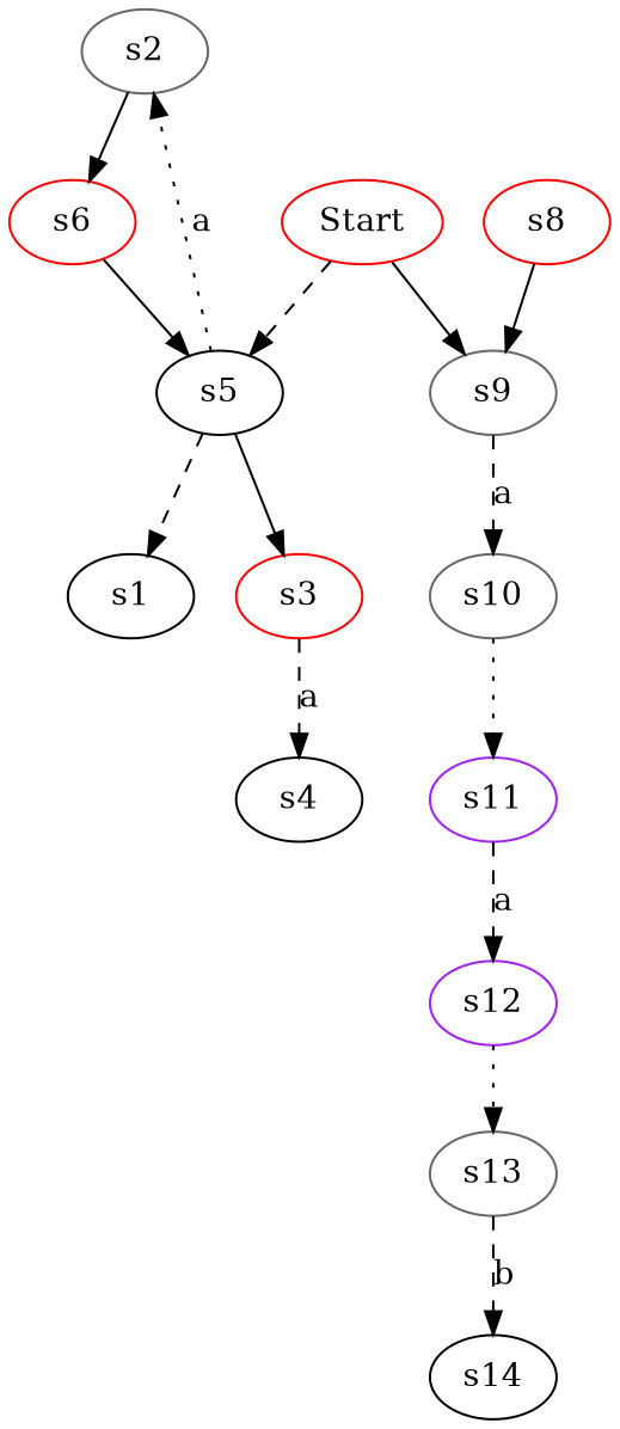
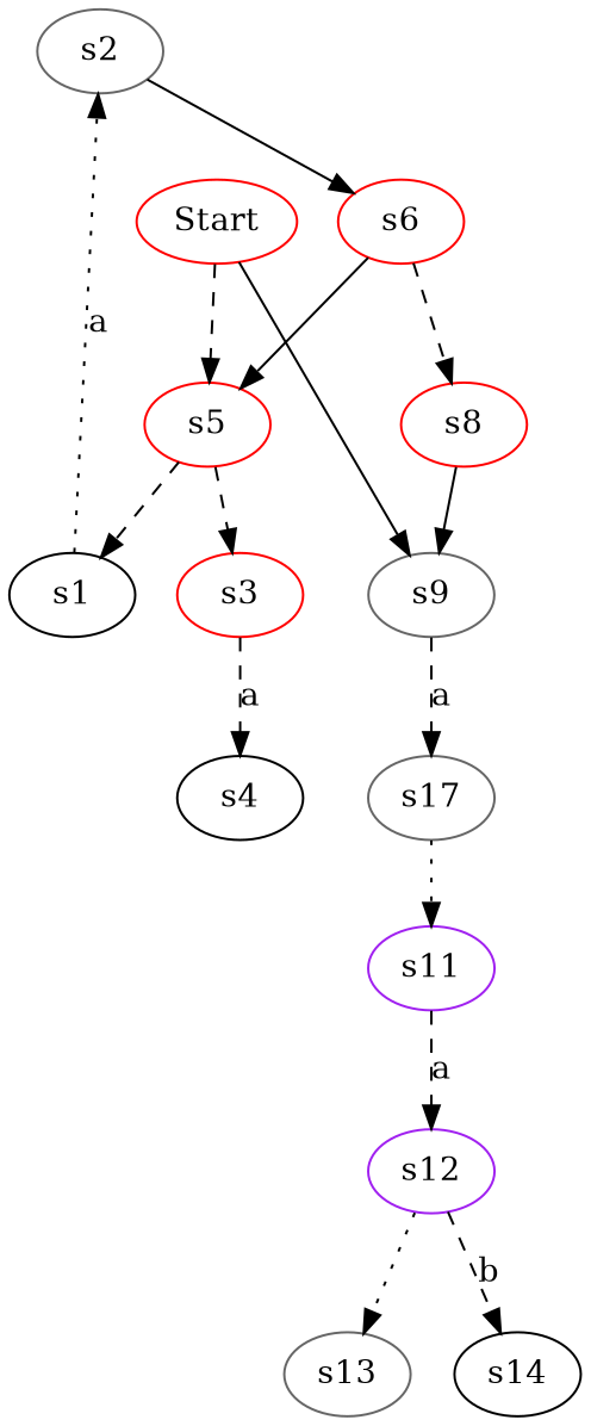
  digraph {
    node [color=gray40]
    edge [style=dashed]
    s2
    s1 [color=black]
    s6 [color=red]
-   s5 [color=black]
+   s5 [color=red]
    s8 [color=red]
    s3 [color=red]
    s9
    s4 [color=black]
-   s10
+   s10 [label=s17]
    Start [color=red]
    s11 [color=purple]
    s12 [color=purple]
    s13
    s14 [color=black]
    s2 -> s6 [style=solid]
-   s5 -> s2 [label=a style=dotted]
+   s1 -> s2 [label=a style=dotted]
    s6 -> s5 [style=solid]
+   s6 -> s8
    s5 -> s1
-   s5 -> s3 [style=solid]
+   s5 -> s3
    s8 -> s9 [style=solid]
    s3 -> s4 [label=a]
    s9 -> s10 [label=a]
    s10 -> s11 [style=dotted]
    Start -> s5
    Start -> s9 [style=solid]
    s11 -> s12 [label=a]
    s12 -> s13 [style=dotted]
-   s13 -> s14 [label=b]
+   s12 -> s14 [label=b]
  }
